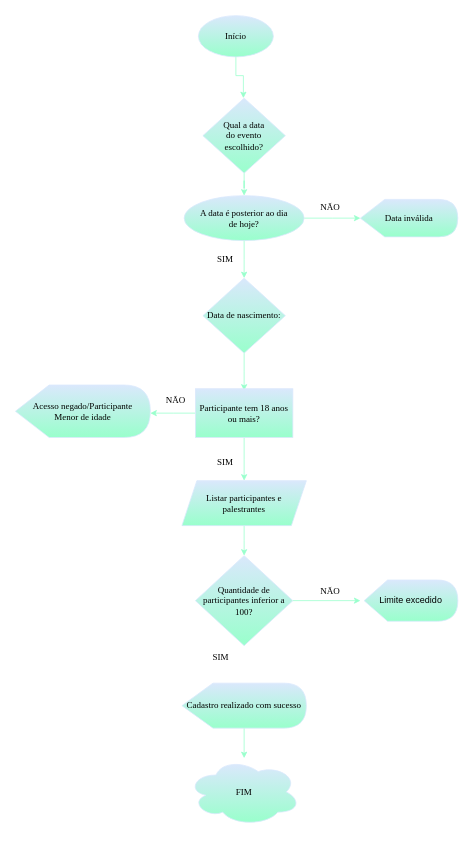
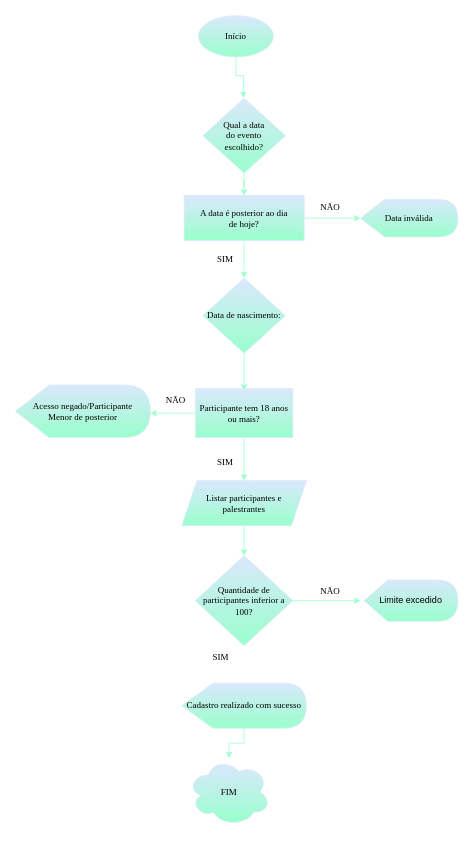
  <mxCell id="0" />
  <mxCell id="1" parent="0" />
  <mxCell id="2" style="edgeStyle=orthogonalEdgeStyle;rounded=0;orthogonalLoop=1;jettySize=auto;html=1;exitX=0.5;exitY=1;exitDx=0;exitDy=0;fillColor=#dae8fc;gradientColor=#7ea6e0;strokeColor=#99FFCC;" edge="1" parent="1" source="3"><mxGeometry relative="1" as="geometry"><mxPoint x="324" y="130" as="targetPoint" /><Array as="points"><mxPoint x="324" y="100" /></Array></mxGeometry></mxCell>
  <mxCell id="3" value="Início" style="ellipse;whiteSpace=wrap;html=1;fontFamily=Comic Sans MS;labelBorderColor=none;labelBackgroundColor=none;fillColor=#DAE8FC;strokeColor=#DAE8FC;gradientColor=#99FFCC;" vertex="1" parent="1"><mxGeometry x="264" y="20" width="100" height="55" as="geometry" /></mxCell>
  <mxCell id="4" style="edgeStyle=orthogonalEdgeStyle;rounded=0;orthogonalLoop=1;jettySize=auto;html=1;entryX=0.5;entryY=0;entryDx=0;entryDy=0;strokeColor=#99FFCC;" edge="1" parent="1" source="5" target="8"><mxGeometry relative="1" as="geometry"><mxPoint x="325" y="250" as="targetPoint" /></mxGeometry></mxCell>
  <mxCell id="5" value="Qual a data&lt;br&gt;do evento&lt;br&gt;escolhido?" style="rhombus;whiteSpace=wrap;html=1;fontFamily=Comic Sans MS;fillColor=#DAE8FC;strokeColor=#DAE8FC;gradientColor=#99FFCC;" vertex="1" parent="1"><mxGeometry x="270" y="130" width="110" height="100" as="geometry" /></mxCell>
  <mxCell id="6" style="edgeStyle=orthogonalEdgeStyle;rounded=0;orthogonalLoop=1;jettySize=auto;html=1;entryX=0;entryY=0.5;entryDx=0;entryDy=0;entryPerimeter=0;strokeColor=#99FFCC;" edge="1" parent="1" source="8"><mxGeometry relative="1" as="geometry"><mxPoint x="480" y="290" as="targetPoint" /><Array as="points" /></mxGeometry></mxCell>
  <mxCell id="7" style="edgeStyle=orthogonalEdgeStyle;rounded=0;orthogonalLoop=1;jettySize=auto;html=1;strokeColor=#99FFCC;" edge="1" parent="1" source="8"><mxGeometry relative="1" as="geometry"><mxPoint x="325" y="370" as="targetPoint" /></mxGeometry></mxCell>
- <mxCell id="8" value="A data é posterior ao dia&lt;br&gt;de hoje?" style="ellipse;whiteSpace=wrap;html=1;fontFamily=Comic Sans MS;fillColor=#dae8fc;gradientColor=#99FFCC;strokeColor=#DAE8FC;" vertex="1" parent="1"><mxGeometry x="245" y="260" width="160" height="60" as="geometry" /></mxCell>
+ <mxCell id="8" value="A data é posterior ao dia&lt;br&gt;de hoje?" style="rounded=0;whiteSpace=wrap;html=1;fontFamily=Comic Sans MS;fillColor=#dae8fc;gradientColor=#99FFCC;strokeColor=#DAE8FC;" vertex="1" parent="1"><mxGeometry x="245" y="260" width="160" height="60" as="geometry" /></mxCell>
  <mxCell id="9" value="NÃO" style="text;html=1;strokeColor=none;fillColor=none;align=center;verticalAlign=middle;whiteSpace=wrap;rounded=0;fontFamily=Comic Sans MS;" vertex="1" parent="1"><mxGeometry x="410" y="260" width="60" height="30" as="geometry" /></mxCell>
  <mxCell id="10" value="SIM" style="text;html=1;strokeColor=none;fillColor=none;align=center;verticalAlign=middle;whiteSpace=wrap;rounded=0;fontFamily=Comic Sans MS;" vertex="1" parent="1"><mxGeometry x="270" y="330" width="60" height="30" as="geometry" /></mxCell>
  <mxCell id="11" style="edgeStyle=orthogonalEdgeStyle;rounded=0;orthogonalLoop=1;jettySize=auto;html=1;strokeColor=#99FFCC;" edge="1" parent="1" source="12"><mxGeometry relative="1" as="geometry"><mxPoint x="325" y="520" as="targetPoint" /></mxGeometry></mxCell>
  <mxCell id="12" value="Data de nascimento:" style="rhombus;whiteSpace=wrap;html=1;fontFamily=Comic Sans MS;fillColor=#DAE8FC;gradientColor=#99FFCC;strokeColor=#DAE8FC;" vertex="1" parent="1"><mxGeometry x="270" y="370" width="110" height="100" as="geometry" /></mxCell>
  <mxCell id="13" value="NÃO" style="text;html=1;strokeColor=none;fillColor=none;align=center;verticalAlign=middle;whiteSpace=wrap;rounded=0;fontFamily=Comic Sans MS;" vertex="1" parent="1"><mxGeometry x="204" y="517.5" width="60" height="30" as="geometry" /></mxCell>
  <mxCell id="14" value="SIM" style="text;html=1;strokeColor=none;fillColor=none;align=center;verticalAlign=middle;whiteSpace=wrap;rounded=0;fontFamily=Comic Sans MS;" vertex="1" parent="1"><mxGeometry x="270" y="600" width="60" height="30" as="geometry" /></mxCell>
- <mxCell id="15" value="Acesso negado/Participante&lt;br&gt;Menor de idade" style="shape=display;whiteSpace=wrap;html=1;fontFamily=Comic Sans MS;fillColor=#dae8fc;gradientColor=#99FFCC;strokeColor=#DAE8FC;" vertex="1" parent="1"><mxGeometry x="20" y="512.5" width="180" height="70" as="geometry" /></mxCell>
+ <mxCell id="15" value="Acesso negado/Participante&lt;br&gt;Menor de posterior" style="shape=display;whiteSpace=wrap;html=1;fontFamily=Comic Sans MS;fillColor=#dae8fc;gradientColor=#99FFCC;strokeColor=#DAE8FC;" vertex="1" parent="1"><mxGeometry x="20" y="512.5" width="180" height="70" as="geometry" /></mxCell>
  <mxCell id="16" value="Data inválida" style="shape=display;whiteSpace=wrap;html=1;fontFamily=Comic Sans MS;fillColor=#DAE8FC;gradientColor=#99FFCC;strokeColor=#DAE8FC;" vertex="1" parent="1"><mxGeometry x="480" y="265" width="130" height="50" as="geometry" /></mxCell>
  <mxCell id="17" style="edgeStyle=orthogonalEdgeStyle;rounded=0;orthogonalLoop=1;jettySize=auto;html=1;strokeColor=#99FFCC;" edge="1" parent="1" source="19"><mxGeometry relative="1" as="geometry"><mxPoint x="325" y="640" as="targetPoint" /></mxGeometry></mxCell>
  <mxCell id="18" style="edgeStyle=orthogonalEdgeStyle;rounded=0;orthogonalLoop=1;jettySize=auto;html=1;strokeColor=#99FFCC;" edge="1" parent="1" source="19"><mxGeometry relative="1" as="geometry"><mxPoint x="200" y="550" as="targetPoint" /></mxGeometry></mxCell>
  <mxCell id="19" value="Participante tem 18 anos ou mais?" style="rounded=0;whiteSpace=wrap;html=1;fontFamily=Comic Sans MS;fillColor=#DAE8FC;gradientColor=#99FFCC;strokeColor=#DAE8FC;" vertex="1" parent="1"><mxGeometry x="260" y="517.5" width="130" height="65" as="geometry" /></mxCell>
  <mxCell id="20" style="edgeStyle=orthogonalEdgeStyle;rounded=0;orthogonalLoop=1;jettySize=auto;html=1;strokeColor=#99FFCC;" edge="1" parent="1" source="21"><mxGeometry relative="1" as="geometry"><mxPoint x="325" y="740" as="targetPoint" /></mxGeometry></mxCell>
  <mxCell id="21" value="Listar participantes e&lt;br&gt;palestrantes" style="shape=parallelogram;perimeter=parallelogramPerimeter;whiteSpace=wrap;html=1;fixedSize=1;fontFamily=Comic Sans MS;fillColor=#dae8fc;gradientColor=#99FFCC;strokeColor=#DAE8FC;" vertex="1" parent="1"><mxGeometry x="242" y="640" width="166" height="60" as="geometry" /></mxCell>
  <mxCell id="22" style="edgeStyle=orthogonalEdgeStyle;rounded=0;orthogonalLoop=1;jettySize=auto;html=1;strokeColor=#99FFCC;" edge="1" parent="1" source="23"><mxGeometry relative="1" as="geometry"><mxPoint x="480" y="800" as="targetPoint" /><Array as="points"><mxPoint x="480" y="800" /></Array></mxGeometry></mxCell>
  <mxCell id="23" value="Quantidade de participantes inferior a 100?" style="rhombus;whiteSpace=wrap;html=1;fontFamily=Comic Sans MS;fillColor=#dae8fc;gradientColor=#99FFCC;strokeColor=#DAE8FC;" vertex="1" parent="1"><mxGeometry x="260" y="740" width="130" height="120" as="geometry" /></mxCell>
  <mxCell id="24" value="NÃO" style="text;html=1;align=center;verticalAlign=middle;whiteSpace=wrap;rounded=0;fontFamily=Comic Sans MS;" vertex="1" parent="1"><mxGeometry x="410" y="772.5" width="60" height="30" as="geometry" /></mxCell>
  <mxCell id="25" value="SIM" style="text;html=1;align=center;verticalAlign=middle;whiteSpace=wrap;rounded=0;fontFamily=Comic Sans MS;" vertex="1" parent="1"><mxGeometry x="264" y="860" width="60" height="30" as="geometry" /></mxCell>
  <mxCell id="26" value="Limite excedido" style="shape=display;whiteSpace=wrap;html=1;fillColor=#dae8fc;gradientColor=#99FFCC;strokeColor=#DAE8FC;" vertex="1" parent="1"><mxGeometry x="485" y="772.5" width="125" height="55" as="geometry" /></mxCell>
  <mxCell id="27" style="edgeStyle=orthogonalEdgeStyle;rounded=0;orthogonalLoop=1;jettySize=auto;html=1;strokeColor=#99FFCC;" edge="1" parent="1" source="28" target="29"><mxGeometry relative="1" as="geometry"><mxPoint x="325" y="1020" as="targetPoint" /></mxGeometry></mxCell>
  <mxCell id="28" value="Cadastro realizado com sucesso" style="shape=display;whiteSpace=wrap;html=1;fontFamily=Comic Sans MS;fillColor=#dae8fc;gradientColor=#99FFCC;strokeColor=#DAE8FC;" vertex="1" parent="1"><mxGeometry x="242" y="910" width="166" height="60" as="geometry" /></mxCell>
- <mxCell id="29" value="FIM" style="ellipse;shape=cloud;whiteSpace=wrap;html=1;fontFamily=Comic Sans MS;fillColor=#dae8fc;gradientColor=#99FFCC;strokeColor=#DAE8FC;" vertex="1" parent="1"><mxGeometry x="250" y="1010" width="150" height="90" as="geometry" /></mxCell>
+ <mxCell id="29" value="FIM" style="ellipse;shape=cloud;whiteSpace=wrap;html=1;fontFamily=Comic Sans MS;fillColor=#dae8fc;gradientColor=#99FFCC;strokeColor=#DAE8FC;" vertex="1" parent="1"><mxGeometry x="250" y="1010" width="110" height="90" as="geometry" /></mxCell>
